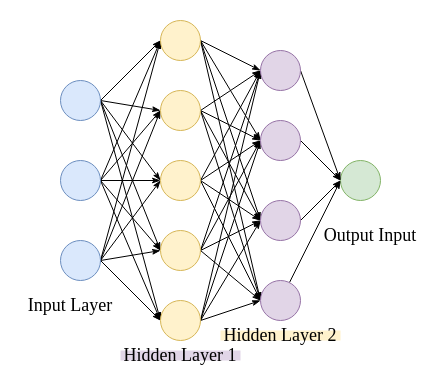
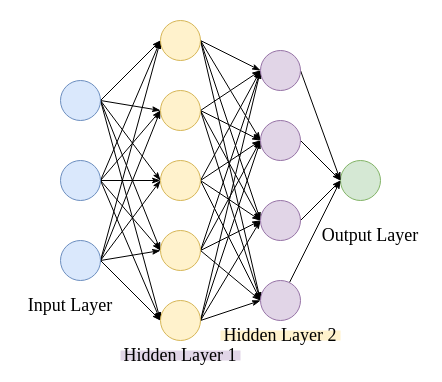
  <mxCell id="0" />
  <mxCell id="1" parent="0" />
  <mxCell id="2" style="edgeStyle=none;rounded=0;orthogonalLoop=1;jettySize=auto;html=1;exitX=1;exitY=0.5;exitDx=0;exitDy=0;entryX=0;entryY=0.5;entryDx=0;entryDy=0;endArrow=classicThin;endFill=1;" parent="1" source="7" target="30" edge="1"><mxGeometry relative="1" as="geometry" /></mxCell>
  <mxCell id="3" style="edgeStyle=none;rounded=0;orthogonalLoop=1;jettySize=auto;html=1;entryX=0;entryY=0.5;entryDx=0;entryDy=0;exitX=1;exitY=0.5;exitDx=0;exitDy=0;endArrow=classicThin;endFill=1;" parent="1" source="7" target="25" edge="1"><mxGeometry relative="1" as="geometry" /></mxCell>
  <mxCell id="4" style="edgeStyle=none;rounded=0;orthogonalLoop=1;jettySize=auto;html=1;entryX=0;entryY=0.5;entryDx=0;entryDy=0;exitX=1;exitY=0.5;exitDx=0;exitDy=0;endArrow=classicThin;endFill=1;" parent="1" source="7" target="35" edge="1"><mxGeometry relative="1" as="geometry" /></mxCell>
  <mxCell id="5" style="edgeStyle=none;rounded=0;orthogonalLoop=1;jettySize=auto;html=1;entryX=0;entryY=0.5;entryDx=0;entryDy=0;exitX=1;exitY=0.5;exitDx=0;exitDy=0;endArrow=classicThin;endFill=1;" parent="1" source="7" target="40" edge="1"><mxGeometry relative="1" as="geometry" /></mxCell>
  <mxCell id="6" style="edgeStyle=none;rounded=0;orthogonalLoop=1;jettySize=auto;html=1;entryX=0;entryY=0.5;entryDx=0;entryDy=0;exitX=1;exitY=0.5;exitDx=0;exitDy=0;endArrow=classicThin;endFill=1;" parent="1" source="7" target="45" edge="1"><mxGeometry relative="1" as="geometry" /></mxCell>
  <mxCell id="7" value="" style="ellipse;whiteSpace=wrap;html=1;aspect=fixed;fillColor=#dae8fc;strokeColor=#6c8ebf;" parent="1" vertex="1"><mxGeometry x="60" y="80" width="40" height="40" as="geometry" /></mxCell>
  <mxCell id="8" style="edgeStyle=none;rounded=0;orthogonalLoop=1;jettySize=auto;html=1;entryX=0;entryY=0.5;entryDx=0;entryDy=0;endArrow=classicThin;endFill=1;exitX=1;exitY=0.5;exitDx=0;exitDy=0;" parent="1" source="13" target="25" edge="1"><mxGeometry relative="1" as="geometry" /></mxCell>
  <mxCell id="9" style="edgeStyle=none;rounded=0;orthogonalLoop=1;jettySize=auto;html=1;entryX=0;entryY=0.5;entryDx=0;entryDy=0;endArrow=classicThin;endFill=1;exitX=1;exitY=0.5;exitDx=0;exitDy=0;" parent="1" source="13" target="30" edge="1"><mxGeometry relative="1" as="geometry" /></mxCell>
  <mxCell id="10" style="edgeStyle=none;rounded=0;orthogonalLoop=1;jettySize=auto;html=1;endArrow=classicThin;endFill=1;" parent="1" source="13" target="35" edge="1"><mxGeometry relative="1" as="geometry" /></mxCell>
  <mxCell id="11" style="edgeStyle=none;rounded=0;orthogonalLoop=1;jettySize=auto;html=1;entryX=0;entryY=0.5;entryDx=0;entryDy=0;endArrow=classicThin;endFill=1;exitX=1;exitY=0.5;exitDx=0;exitDy=0;" parent="1" source="13" target="40" edge="1"><mxGeometry relative="1" as="geometry" /></mxCell>
  <mxCell id="12" style="edgeStyle=none;rounded=0;orthogonalLoop=1;jettySize=auto;html=1;entryX=0;entryY=0.5;entryDx=0;entryDy=0;endArrow=classicThin;endFill=1;exitX=1;exitY=0.5;exitDx=0;exitDy=0;" parent="1" source="13" target="45" edge="1"><mxGeometry relative="1" as="geometry" /></mxCell>
  <mxCell id="13" value="" style="ellipse;whiteSpace=wrap;html=1;aspect=fixed;fillColor=#dae8fc;strokeColor=#6c8ebf;" parent="1" vertex="1"><mxGeometry x="60" y="160" width="40" height="40" as="geometry" /></mxCell>
  <mxCell id="14" style="edgeStyle=none;rounded=0;orthogonalLoop=1;jettySize=auto;html=1;entryX=0;entryY=0.5;entryDx=0;entryDy=0;endArrow=classicThin;endFill=1;exitX=1;exitY=0.5;exitDx=0;exitDy=0;" parent="1" source="19" target="45" edge="1"><mxGeometry relative="1" as="geometry" /></mxCell>
  <mxCell id="15" style="edgeStyle=none;rounded=0;orthogonalLoop=1;jettySize=auto;html=1;entryX=0;entryY=0.5;entryDx=0;entryDy=0;endArrow=classicThin;endFill=1;exitX=1;exitY=0.5;exitDx=0;exitDy=0;" parent="1" source="19" target="40" edge="1"><mxGeometry relative="1" as="geometry" /></mxCell>
  <mxCell id="16" style="edgeStyle=none;rounded=0;orthogonalLoop=1;jettySize=auto;html=1;entryX=0;entryY=0.5;entryDx=0;entryDy=0;endArrow=classicThin;endFill=1;exitX=1;exitY=0.5;exitDx=0;exitDy=0;" parent="1" source="19" target="35" edge="1"><mxGeometry relative="1" as="geometry" /></mxCell>
  <mxCell id="17" style="edgeStyle=none;rounded=0;orthogonalLoop=1;jettySize=auto;html=1;entryX=0;entryY=0.5;entryDx=0;entryDy=0;endArrow=classicThin;endFill=1;exitX=1;exitY=0.5;exitDx=0;exitDy=0;" parent="1" source="19" target="30" edge="1"><mxGeometry relative="1" as="geometry" /></mxCell>
  <mxCell id="18" style="edgeStyle=none;rounded=0;orthogonalLoop=1;jettySize=auto;html=1;entryX=0;entryY=0.5;entryDx=0;entryDy=0;endArrow=classicThin;endFill=1;exitX=1;exitY=0.5;exitDx=0;exitDy=0;" parent="1" source="19" target="25" edge="1"><mxGeometry relative="1" as="geometry" /></mxCell>
  <mxCell id="19" value="" style="ellipse;whiteSpace=wrap;html=1;aspect=fixed;fillColor=#dae8fc;strokeColor=#6c8ebf;" parent="1" vertex="1"><mxGeometry x="60" y="240" width="40" height="40" as="geometry" /></mxCell>
  <mxCell id="20" value="" style="ellipse;whiteSpace=wrap;html=1;aspect=fixed;fillColor=#d5e8d4;strokeColor=#82b366;" parent="1" vertex="1"><mxGeometry x="340" y="160" width="40" height="40" as="geometry" /></mxCell>
  <mxCell id="21" style="edgeStyle=none;rounded=0;orthogonalLoop=1;jettySize=auto;html=1;entryX=0;entryY=0.5;entryDx=0;entryDy=0;endArrow=classicThin;endFill=1;exitX=1;exitY=0.5;exitDx=0;exitDy=0;" parent="1" source="25" target="47" edge="1"><mxGeometry relative="1" as="geometry" /></mxCell>
  <mxCell id="22" style="edgeStyle=none;rounded=0;orthogonalLoop=1;jettySize=auto;html=1;entryX=0;entryY=0.5;entryDx=0;entryDy=0;endArrow=classicThin;endFill=1;exitX=1;exitY=0.5;exitDx=0;exitDy=0;" parent="1" source="25" target="49" edge="1"><mxGeometry relative="1" as="geometry" /></mxCell>
  <mxCell id="23" style="edgeStyle=none;rounded=0;orthogonalLoop=1;jettySize=auto;html=1;entryX=0;entryY=0.5;entryDx=0;entryDy=0;endArrow=classicThin;endFill=1;exitX=1;exitY=0.5;exitDx=0;exitDy=0;" parent="1" source="25" target="51" edge="1"><mxGeometry relative="1" as="geometry" /></mxCell>
  <mxCell id="24" style="edgeStyle=none;rounded=0;orthogonalLoop=1;jettySize=auto;html=1;entryX=0;entryY=0.5;entryDx=0;entryDy=0;endArrow=classicThin;endFill=1;exitX=1;exitY=0.5;exitDx=0;exitDy=0;" parent="1" source="25" target="53" edge="1"><mxGeometry relative="1" as="geometry" /></mxCell>
  <mxCell id="25" value="" style="ellipse;whiteSpace=wrap;html=1;aspect=fixed;fillColor=#fff2cc;strokeColor=#d6b656;" parent="1" vertex="1"><mxGeometry x="160" y="20" width="40" height="40" as="geometry" /></mxCell>
  <mxCell id="26" style="edgeStyle=none;rounded=0;orthogonalLoop=1;jettySize=auto;html=1;entryX=0;entryY=0.5;entryDx=0;entryDy=0;endArrow=classicThin;endFill=1;exitX=1;exitY=0.5;exitDx=0;exitDy=0;" parent="1" source="30" target="47" edge="1"><mxGeometry relative="1" as="geometry" /></mxCell>
  <mxCell id="27" style="edgeStyle=none;rounded=0;orthogonalLoop=1;jettySize=auto;html=1;entryX=0;entryY=0.5;entryDx=0;entryDy=0;endArrow=classicThin;endFill=1;exitX=1;exitY=0.5;exitDx=0;exitDy=0;" parent="1" source="30" target="49" edge="1"><mxGeometry relative="1" as="geometry" /></mxCell>
  <mxCell id="28" style="edgeStyle=none;rounded=0;orthogonalLoop=1;jettySize=auto;html=1;entryX=0;entryY=0.5;entryDx=0;entryDy=0;endArrow=classicThin;endFill=1;exitX=1;exitY=0.5;exitDx=0;exitDy=0;" parent="1" source="30" target="51" edge="1"><mxGeometry relative="1" as="geometry" /></mxCell>
  <mxCell id="29" style="edgeStyle=none;rounded=0;orthogonalLoop=1;jettySize=auto;html=1;entryX=0;entryY=0.5;entryDx=0;entryDy=0;endArrow=classicThin;endFill=1;exitX=1;exitY=0.5;exitDx=0;exitDy=0;" parent="1" source="30" target="53" edge="1"><mxGeometry relative="1" as="geometry" /></mxCell>
  <mxCell id="30" value="" style="ellipse;whiteSpace=wrap;html=1;aspect=fixed;fillColor=#fff2cc;strokeColor=#d6b656;" parent="1" vertex="1"><mxGeometry x="160" y="90" width="40" height="40" as="geometry" /></mxCell>
  <mxCell id="31" style="edgeStyle=none;rounded=0;orthogonalLoop=1;jettySize=auto;html=1;entryX=0;entryY=0.5;entryDx=0;entryDy=0;endArrow=classicThin;endFill=1;exitX=1;exitY=0.5;exitDx=0;exitDy=0;" parent="1" source="35" target="47" edge="1"><mxGeometry relative="1" as="geometry" /></mxCell>
  <mxCell id="32" style="edgeStyle=none;rounded=0;orthogonalLoop=1;jettySize=auto;html=1;entryX=0;entryY=0.5;entryDx=0;entryDy=0;endArrow=classicThin;endFill=1;exitX=1;exitY=0.5;exitDx=0;exitDy=0;" parent="1" source="35" target="49" edge="1"><mxGeometry relative="1" as="geometry" /></mxCell>
  <mxCell id="33" style="edgeStyle=none;rounded=0;orthogonalLoop=1;jettySize=auto;html=1;entryX=0;entryY=0.5;entryDx=0;entryDy=0;endArrow=classicThin;endFill=1;exitX=1;exitY=0.5;exitDx=0;exitDy=0;" parent="1" source="35" target="51" edge="1"><mxGeometry relative="1" as="geometry" /></mxCell>
  <mxCell id="34" style="edgeStyle=none;rounded=0;orthogonalLoop=1;jettySize=auto;html=1;entryX=0;entryY=0.5;entryDx=0;entryDy=0;endArrow=classicThin;endFill=1;exitX=1;exitY=0.5;exitDx=0;exitDy=0;" parent="1" source="35" target="53" edge="1"><mxGeometry relative="1" as="geometry" /></mxCell>
  <mxCell id="35" value="" style="ellipse;whiteSpace=wrap;html=1;aspect=fixed;fillColor=#fff2cc;strokeColor=#d6b656;" parent="1" vertex="1"><mxGeometry x="160" y="160" width="40" height="40" as="geometry" /></mxCell>
  <mxCell id="36" style="edgeStyle=none;rounded=0;orthogonalLoop=1;jettySize=auto;html=1;entryX=0;entryY=0.5;entryDx=0;entryDy=0;endArrow=classicThin;endFill=1;exitX=1;exitY=0.5;exitDx=0;exitDy=0;" parent="1" source="40" target="51" edge="1"><mxGeometry relative="1" as="geometry" /></mxCell>
  <mxCell id="37" style="edgeStyle=none;rounded=0;orthogonalLoop=1;jettySize=auto;html=1;entryX=0;entryY=0.5;entryDx=0;entryDy=0;endArrow=classicThin;endFill=1;exitX=1;exitY=0.5;exitDx=0;exitDy=0;" parent="1" source="40" target="49" edge="1"><mxGeometry relative="1" as="geometry" /></mxCell>
  <mxCell id="38" style="edgeStyle=none;rounded=0;orthogonalLoop=1;jettySize=auto;html=1;entryX=0;entryY=0.5;entryDx=0;entryDy=0;endArrow=classicThin;endFill=1;exitX=1;exitY=0.5;exitDx=0;exitDy=0;" parent="1" source="40" target="47" edge="1"><mxGeometry relative="1" as="geometry" /></mxCell>
  <mxCell id="39" style="edgeStyle=none;rounded=0;orthogonalLoop=1;jettySize=auto;html=1;entryX=0;entryY=0.5;entryDx=0;entryDy=0;endArrow=classicThin;endFill=1;exitX=1;exitY=0.5;exitDx=0;exitDy=0;" parent="1" source="40" target="53" edge="1"><mxGeometry relative="1" as="geometry" /></mxCell>
  <mxCell id="40" value="" style="ellipse;whiteSpace=wrap;html=1;aspect=fixed;fillColor=#fff2cc;strokeColor=#d6b656;" parent="1" vertex="1"><mxGeometry x="160" y="230" width="40" height="40" as="geometry" /></mxCell>
  <mxCell id="41" style="edgeStyle=none;rounded=0;orthogonalLoop=1;jettySize=auto;html=1;entryX=0;entryY=0.5;entryDx=0;entryDy=0;endArrow=classicThin;endFill=1;exitX=1;exitY=0.5;exitDx=0;exitDy=0;" parent="1" source="45" target="51" edge="1"><mxGeometry relative="1" as="geometry" /></mxCell>
  <mxCell id="42" style="edgeStyle=none;rounded=0;orthogonalLoop=1;jettySize=auto;html=1;entryX=0;entryY=0.5;entryDx=0;entryDy=0;endArrow=classicThin;endFill=1;exitX=1;exitY=0.5;exitDx=0;exitDy=0;" parent="1" source="45" target="49" edge="1"><mxGeometry relative="1" as="geometry" /></mxCell>
  <mxCell id="43" style="edgeStyle=none;rounded=0;orthogonalLoop=1;jettySize=auto;html=1;entryX=0;entryY=0.5;entryDx=0;entryDy=0;endArrow=classicThin;endFill=1;exitX=1;exitY=0.5;exitDx=0;exitDy=0;" parent="1" source="45" target="47" edge="1"><mxGeometry relative="1" as="geometry" /></mxCell>
  <mxCell id="44" style="edgeStyle=none;rounded=0;orthogonalLoop=1;jettySize=auto;html=1;entryX=0;entryY=0.5;entryDx=0;entryDy=0;endArrow=classicThin;endFill=1;exitX=1;exitY=0.5;exitDx=0;exitDy=0;" parent="1" source="45" target="53" edge="1"><mxGeometry relative="1" as="geometry" /></mxCell>
  <mxCell id="45" value="" style="ellipse;whiteSpace=wrap;html=1;aspect=fixed;fillColor=#fff2cc;strokeColor=#d6b656;" parent="1" vertex="1"><mxGeometry x="160" y="300" width="40" height="40" as="geometry" /></mxCell>
  <mxCell id="46" style="edgeStyle=none;rounded=0;orthogonalLoop=1;jettySize=auto;html=1;entryX=0;entryY=0.5;entryDx=0;entryDy=0;endArrow=classicThin;endFill=1;exitX=1;exitY=0.5;exitDx=0;exitDy=0;" parent="1" source="47" target="20" edge="1"><mxGeometry relative="1" as="geometry" /></mxCell>
  <mxCell id="47" value="" style="ellipse;whiteSpace=wrap;html=1;aspect=fixed;fillColor=#e1d5e7;strokeColor=#9673a6;" parent="1" vertex="1"><mxGeometry x="260" y="120" width="40" height="40" as="geometry" /></mxCell>
  <mxCell id="48" style="edgeStyle=none;rounded=0;orthogonalLoop=1;jettySize=auto;html=1;entryX=0;entryY=0.5;entryDx=0;entryDy=0;endArrow=classicThin;endFill=1;exitX=1;exitY=0.5;exitDx=0;exitDy=0;" parent="1" source="49" target="20" edge="1"><mxGeometry relative="1" as="geometry" /></mxCell>
  <mxCell id="49" value="" style="ellipse;whiteSpace=wrap;html=1;aspect=fixed;fillColor=#e1d5e7;strokeColor=#9673a6;" parent="1" vertex="1"><mxGeometry x="260" y="200" width="40" height="40" as="geometry" /></mxCell>
  <mxCell id="50" style="edgeStyle=none;rounded=0;orthogonalLoop=1;jettySize=auto;html=1;entryX=0;entryY=0.5;entryDx=0;entryDy=0;endArrow=classicThin;endFill=1;" parent="1" source="51" target="20" edge="1"><mxGeometry relative="1" as="geometry" /></mxCell>
  <mxCell id="51" value="" style="ellipse;whiteSpace=wrap;html=1;aspect=fixed;fillColor=#e1d5e7;strokeColor=#9673a6;" parent="1" vertex="1"><mxGeometry x="260" y="280" width="40" height="40" as="geometry" /></mxCell>
  <mxCell id="52" style="edgeStyle=none;rounded=0;orthogonalLoop=1;jettySize=auto;html=1;entryX=0;entryY=0.5;entryDx=0;entryDy=0;endArrow=classicThin;endFill=1;exitX=1;exitY=0.5;exitDx=0;exitDy=0;" parent="1" source="53" target="20" edge="1"><mxGeometry relative="1" as="geometry" /></mxCell>
  <mxCell id="53" value="" style="ellipse;whiteSpace=wrap;html=1;aspect=fixed;fillColor=#e1d5e7;strokeColor=#9673a6;" parent="1" vertex="1"><mxGeometry x="260" y="50" width="40" height="40" as="geometry" /></mxCell>
  <mxCell id="54" value="&lt;font face=&quot;Times New Roman&quot; style=&quot;font-size: 18px;&quot;&gt;Input Layer&lt;/font&gt;" style="rounded=0;whiteSpace=wrap;html=1;strokeColor=none;fontSize=18;" parent="1" vertex="1"><mxGeometry y="300" width="100" height="10" as="geometry" x="20" /></mxCell>
  <mxCell id="55" value="&lt;font face=&quot;Times New Roman&quot; style=&quot;font-size: 18px;&quot;&gt;Hidden Layer 1&lt;/font&gt;" style="rounded=0;whiteSpace=wrap;html=1;strokeColor=none;fontSize=18;fillColor=#e1d5e7;" parent="1" vertex="1"><mxGeometry x="120" y="350" width="120" height="10" as="geometry" /></mxCell>
  <mxCell id="56" value="&lt;font face=&quot;Times New Roman&quot; style=&quot;font-size: 18px;&quot;&gt;Hidden Layer 2&lt;/font&gt;" style="rounded=0;whiteSpace=wrap;html=1;strokeColor=none;fontSize=18;fillColor=#fff2cc;" parent="1" vertex="1"><mxGeometry x="220" y="330" width="120" height="10" as="geometry" /></mxCell>
- <mxCell id="57" value="&lt;font face=&quot;Times New Roman&quot; style=&quot;font-size: 18px;&quot;&gt;Output Input&lt;/font&gt;" style="rounded=0;whiteSpace=wrap;html=1;strokeColor=none;fontSize=18;" parent="1" vertex="1"><mxGeometry x="320" y="230" width="100" height="10" as="geometry" /></mxCell>
+ <mxCell id="57" value="&lt;font face=&quot;Times New Roman&quot; style=&quot;font-size: 18px;&quot;&gt;Output Layer&lt;/font&gt;" style="rounded=0;whiteSpace=wrap;html=1;strokeColor=none;fontSize=18;" parent="1" vertex="1"><mxGeometry x="320" y="230" width="100" height="10" as="geometry" /></mxCell>
